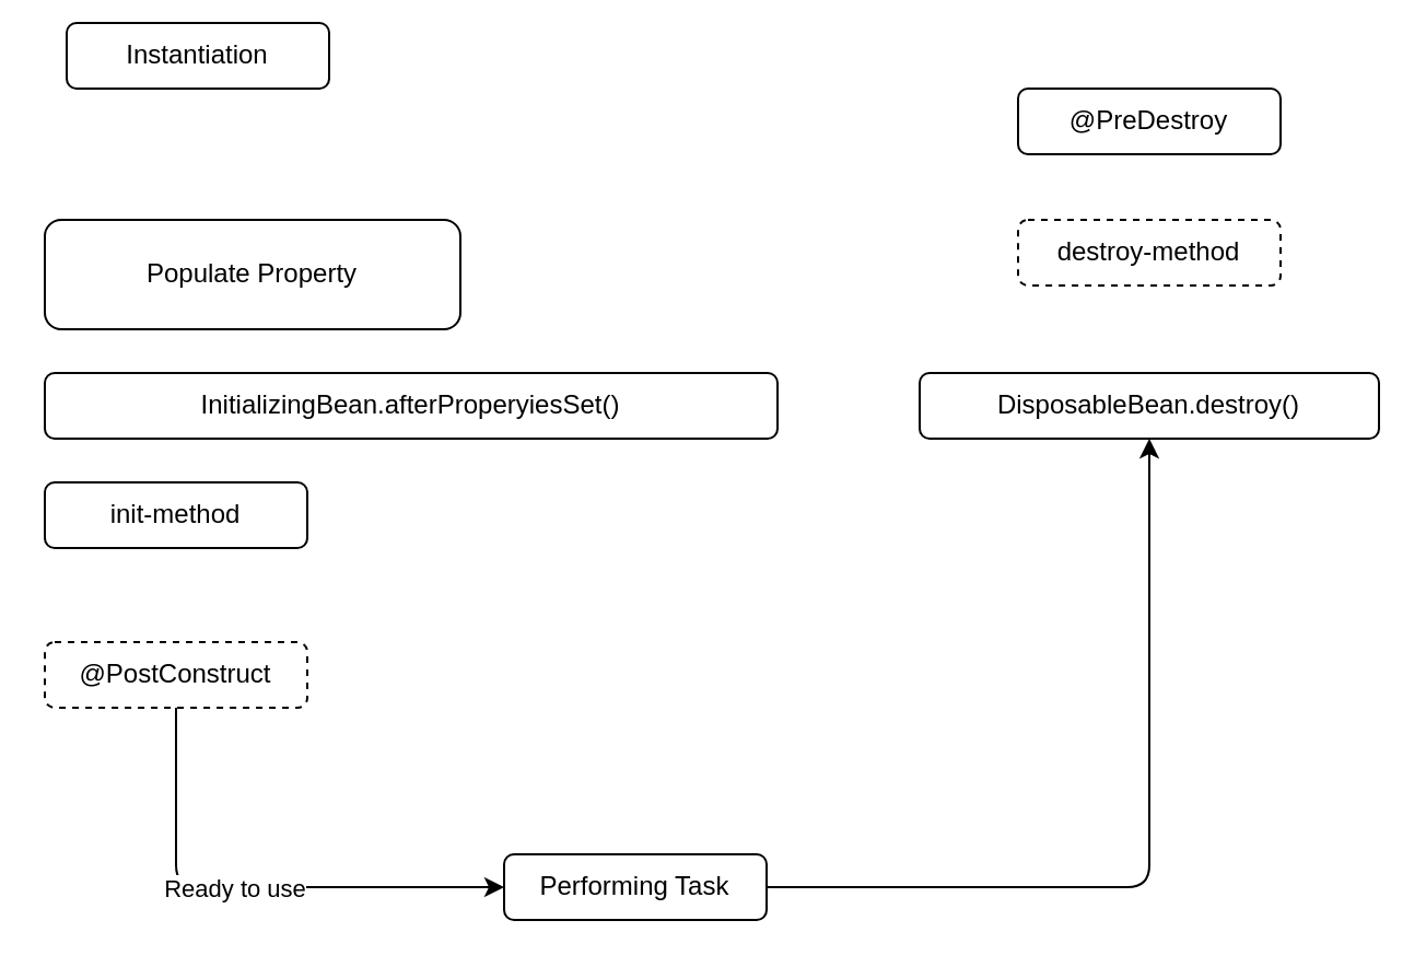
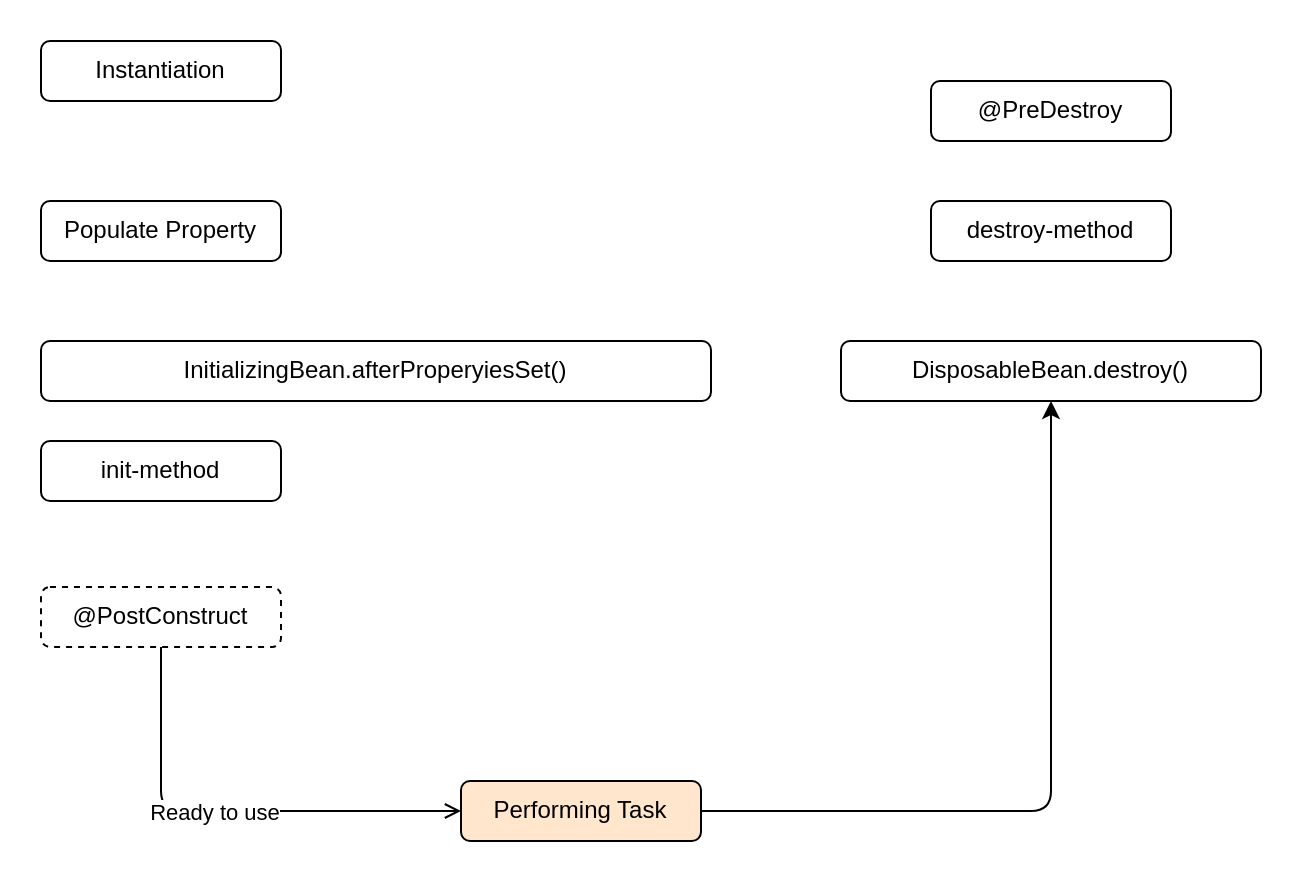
  <mxCell id="0" />
  <mxCell id="1" parent="0" />
- <mxCell id="2" value="Instantiation" style="rounded=1;whiteSpace=wrap;html=1;" vertex="1" parent="1"><mxGeometry x="30" y="10" width="120" height="30" as="geometry" /></mxCell>
- <mxCell id="3" value="Populate Property" style="rounded=1;whiteSpace=wrap;html=1;" vertex="1" parent="1"><mxGeometry x="20" y="100" width="190" height="50" as="geometry" /></mxCell>
+ <mxCell id="2" value="Instantiation" style="rounded=1;whiteSpace=wrap;html=1;" vertex="1" parent="1"><mxGeometry x="20" y="20" width="120" height="30" as="geometry" /></mxCell>
+ <mxCell id="3" value="Populate Property" style="rounded=1;whiteSpace=wrap;html=1;" vertex="1" parent="1"><mxGeometry x="20" y="100" width="120" height="30" as="geometry" /></mxCell>
  <mxCell id="4" value="InitializingBean.afterProperyiesSet()" style="rounded=1;whiteSpace=wrap;html=1;" vertex="1" parent="1"><mxGeometry x="20" y="170" width="335" height="30" as="geometry" /></mxCell>
  <mxCell id="5" value="init-method" style="rounded=1;whiteSpace=wrap;html=1;" vertex="1" parent="1"><mxGeometry x="20" y="220" width="120" height="30" as="geometry" /></mxCell>
  <mxCell id="6" value="@PostConstruct" style="rounded=1;whiteSpace=wrap;html=1;dashed=1;" vertex="1" parent="1"><mxGeometry x="20" y="293" width="120" height="30" as="geometry" /></mxCell>
- <mxCell id="7" value="" style="endArrow=classic;html=1;entryX=0;entryY=0.5;entryDx=0;entryDy=0;exitX=0.5;exitY=1;exitDx=0;exitDy=0;" edge="1" parent="1" source="6" target="9"><mxGeometry width="50" height="50" relative="1" as="geometry"><mxPoint x="110" y="420" as="sourcePoint" /><mxPoint x="160" y="370" as="targetPoint" /><Array as="points"><mxPoint x="80" y="405" /></Array></mxGeometry></mxCell>
+ <mxCell id="7" value="" style="endArrow=open;html=1;entryX=0;entryY=0.5;entryDx=0;entryDy=0;exitX=0.5;exitY=1;exitDx=0;exitDy=0;" edge="1" parent="1" source="6" target="9"><mxGeometry width="50" height="50" relative="1" as="geometry"><mxPoint x="110" y="420" as="sourcePoint" /><mxPoint x="160" y="370" as="targetPoint" /><Array as="points"><mxPoint x="80" y="405" /></Array></mxGeometry></mxCell>
  <mxCell id="8" value="Ready to use" style="edgeLabel;html=1;align=center;verticalAlign=middle;resizable=0;points=[];" vertex="1" connectable="0" parent="7"><mxGeometry x="-0.293" y="26" relative="1" as="geometry"><mxPoint x="26" y="26" as="offset" /></mxGeometry></mxCell>
- <mxCell id="9" value="Performing Task" style="rounded=1;whiteSpace=wrap;html=1;" vertex="1" parent="1"><mxGeometry x="230" y="390" width="120" height="30" as="geometry" /></mxCell>
+ <mxCell id="9" value="Performing Task" style="rounded=1;whiteSpace=wrap;html=1;fillColor=#ffe6cc;" vertex="1" parent="1"><mxGeometry x="230" y="390" width="120" height="30" as="geometry" /></mxCell>
  <mxCell id="10" value="DisposableBean.destroy()" style="rounded=1;whiteSpace=wrap;html=1;" vertex="1" parent="1"><mxGeometry x="420" y="170" width="210" height="30" as="geometry" /></mxCell>
- <mxCell id="11" value="destroy-method" style="rounded=1;whiteSpace=wrap;html=1;dashed=1;" vertex="1" parent="1"><mxGeometry x="465" y="100" width="120" height="30" as="geometry" /></mxCell>
+ <mxCell id="11" value="destroy-method" style="rounded=1;whiteSpace=wrap;html=1;" vertex="1" parent="1"><mxGeometry x="465" y="100" width="120" height="30" as="geometry" /></mxCell>
  <mxCell id="12" value="@PreDestroy" style="rounded=1;whiteSpace=wrap;html=1;" vertex="1" parent="1"><mxGeometry x="465" y="40" width="120" height="30" as="geometry" /></mxCell>
  <mxCell id="13" value="" style="endArrow=classic;html=1;exitX=1;exitY=0.5;exitDx=0;exitDy=0;entryX=0.5;entryY=1;entryDx=0;entryDy=0;" edge="1" parent="1" source="9" target="10"><mxGeometry width="50" height="50" relative="1" as="geometry"><mxPoint x="580" y="390" as="sourcePoint" /><mxPoint x="630" y="340" as="targetPoint" /><Array as="points"><mxPoint x="525" y="405" /></Array></mxGeometry></mxCell>
